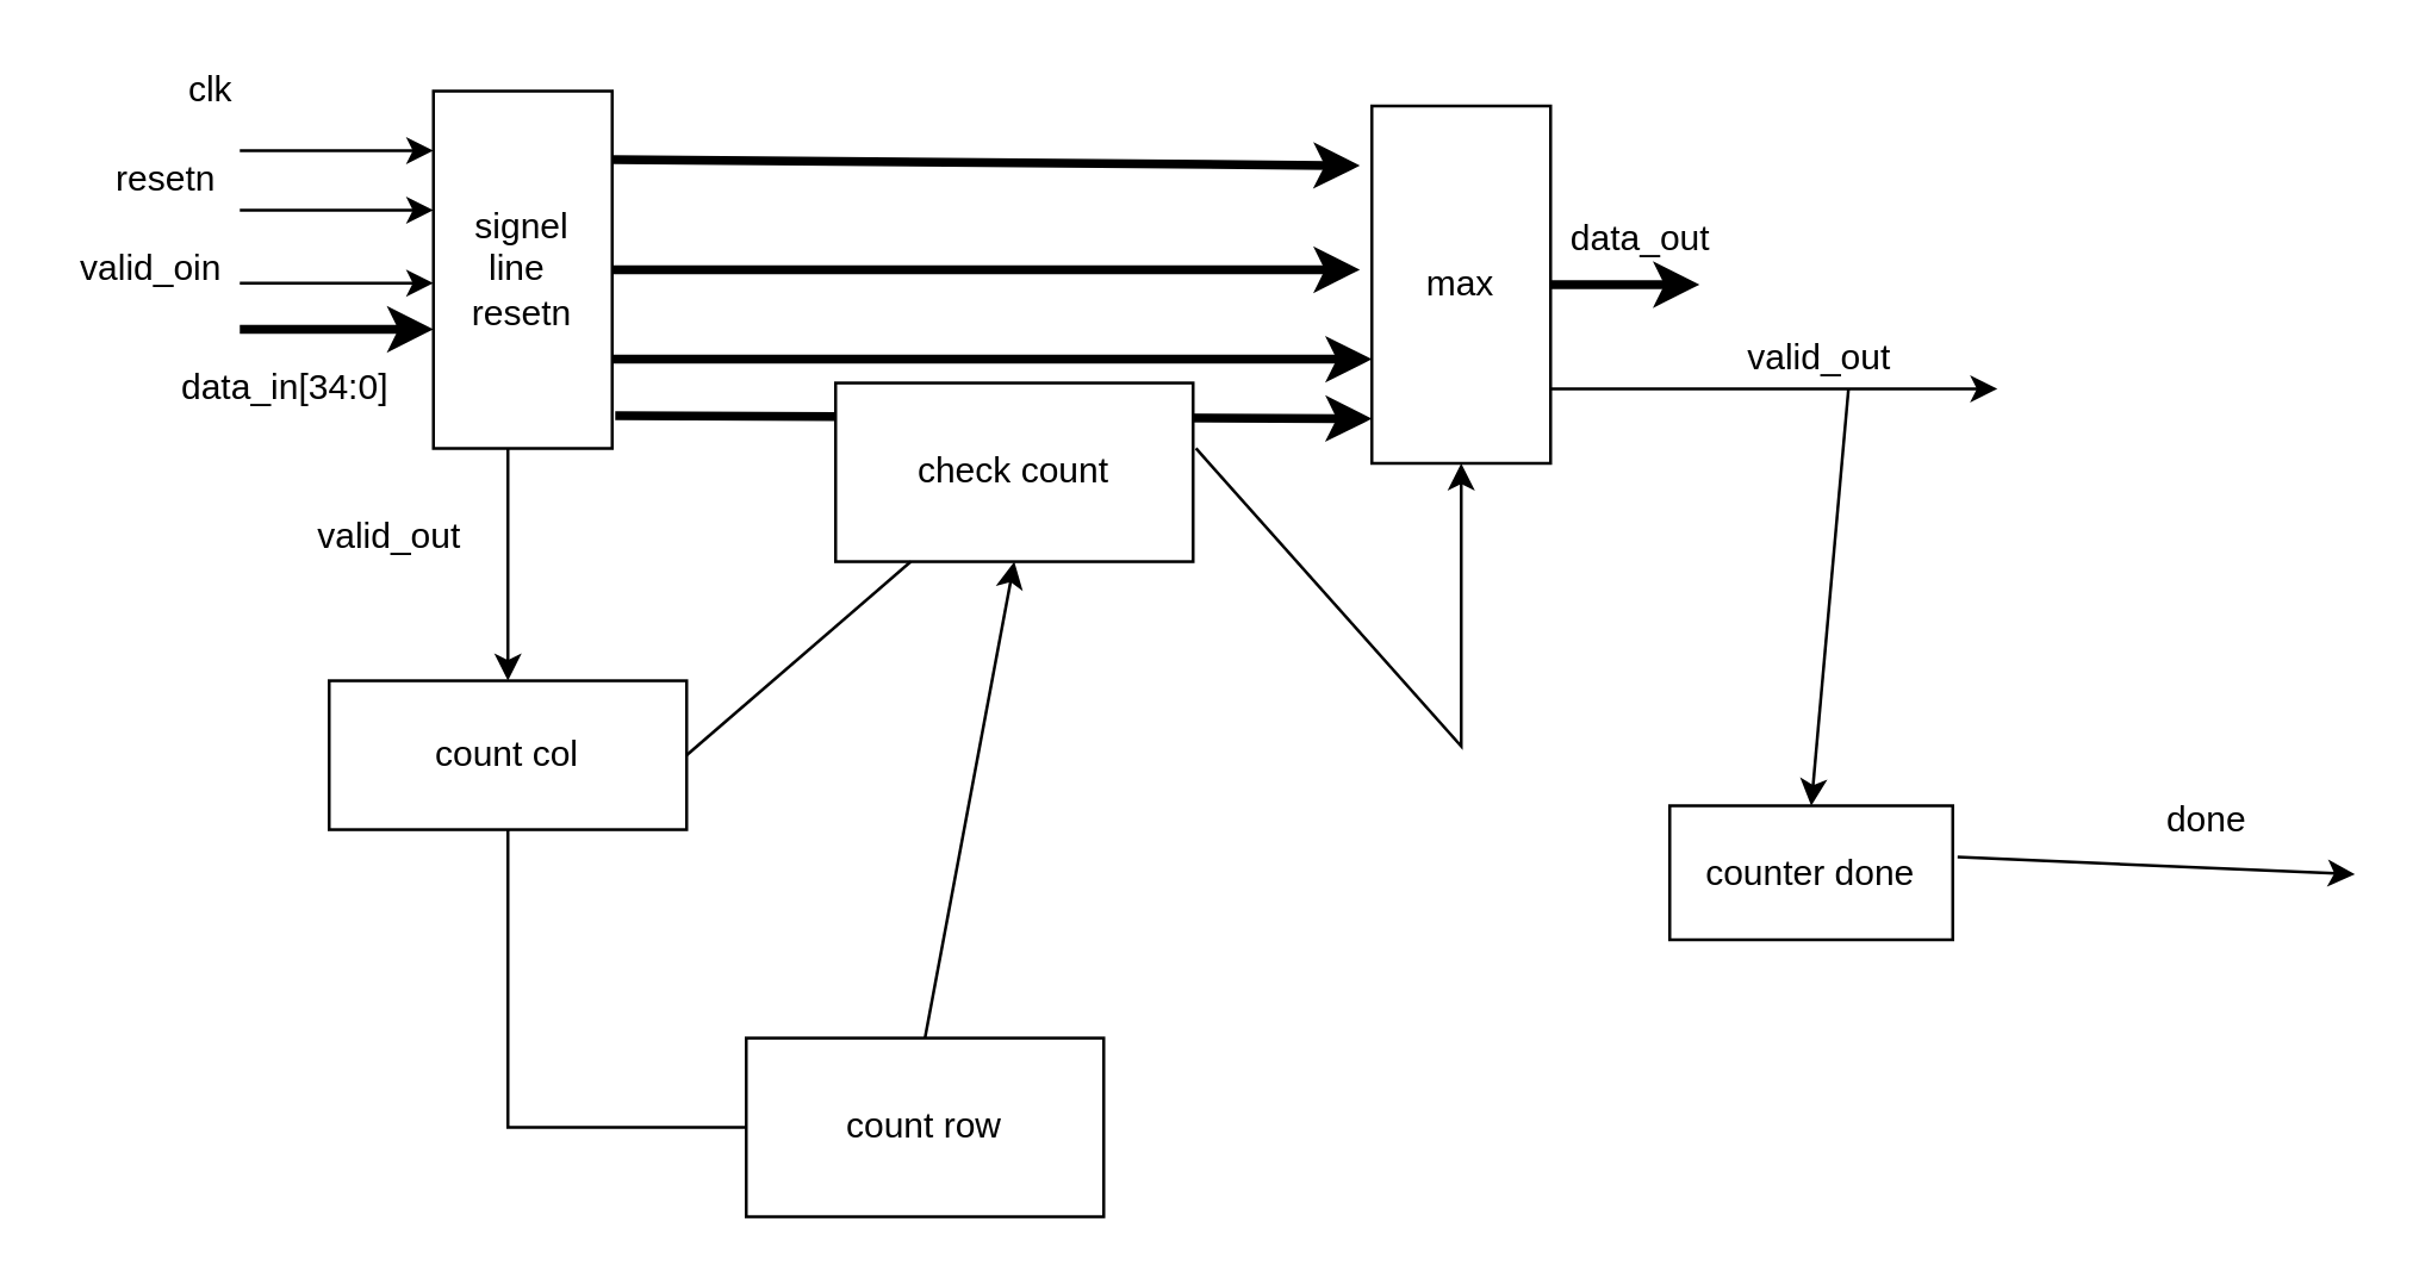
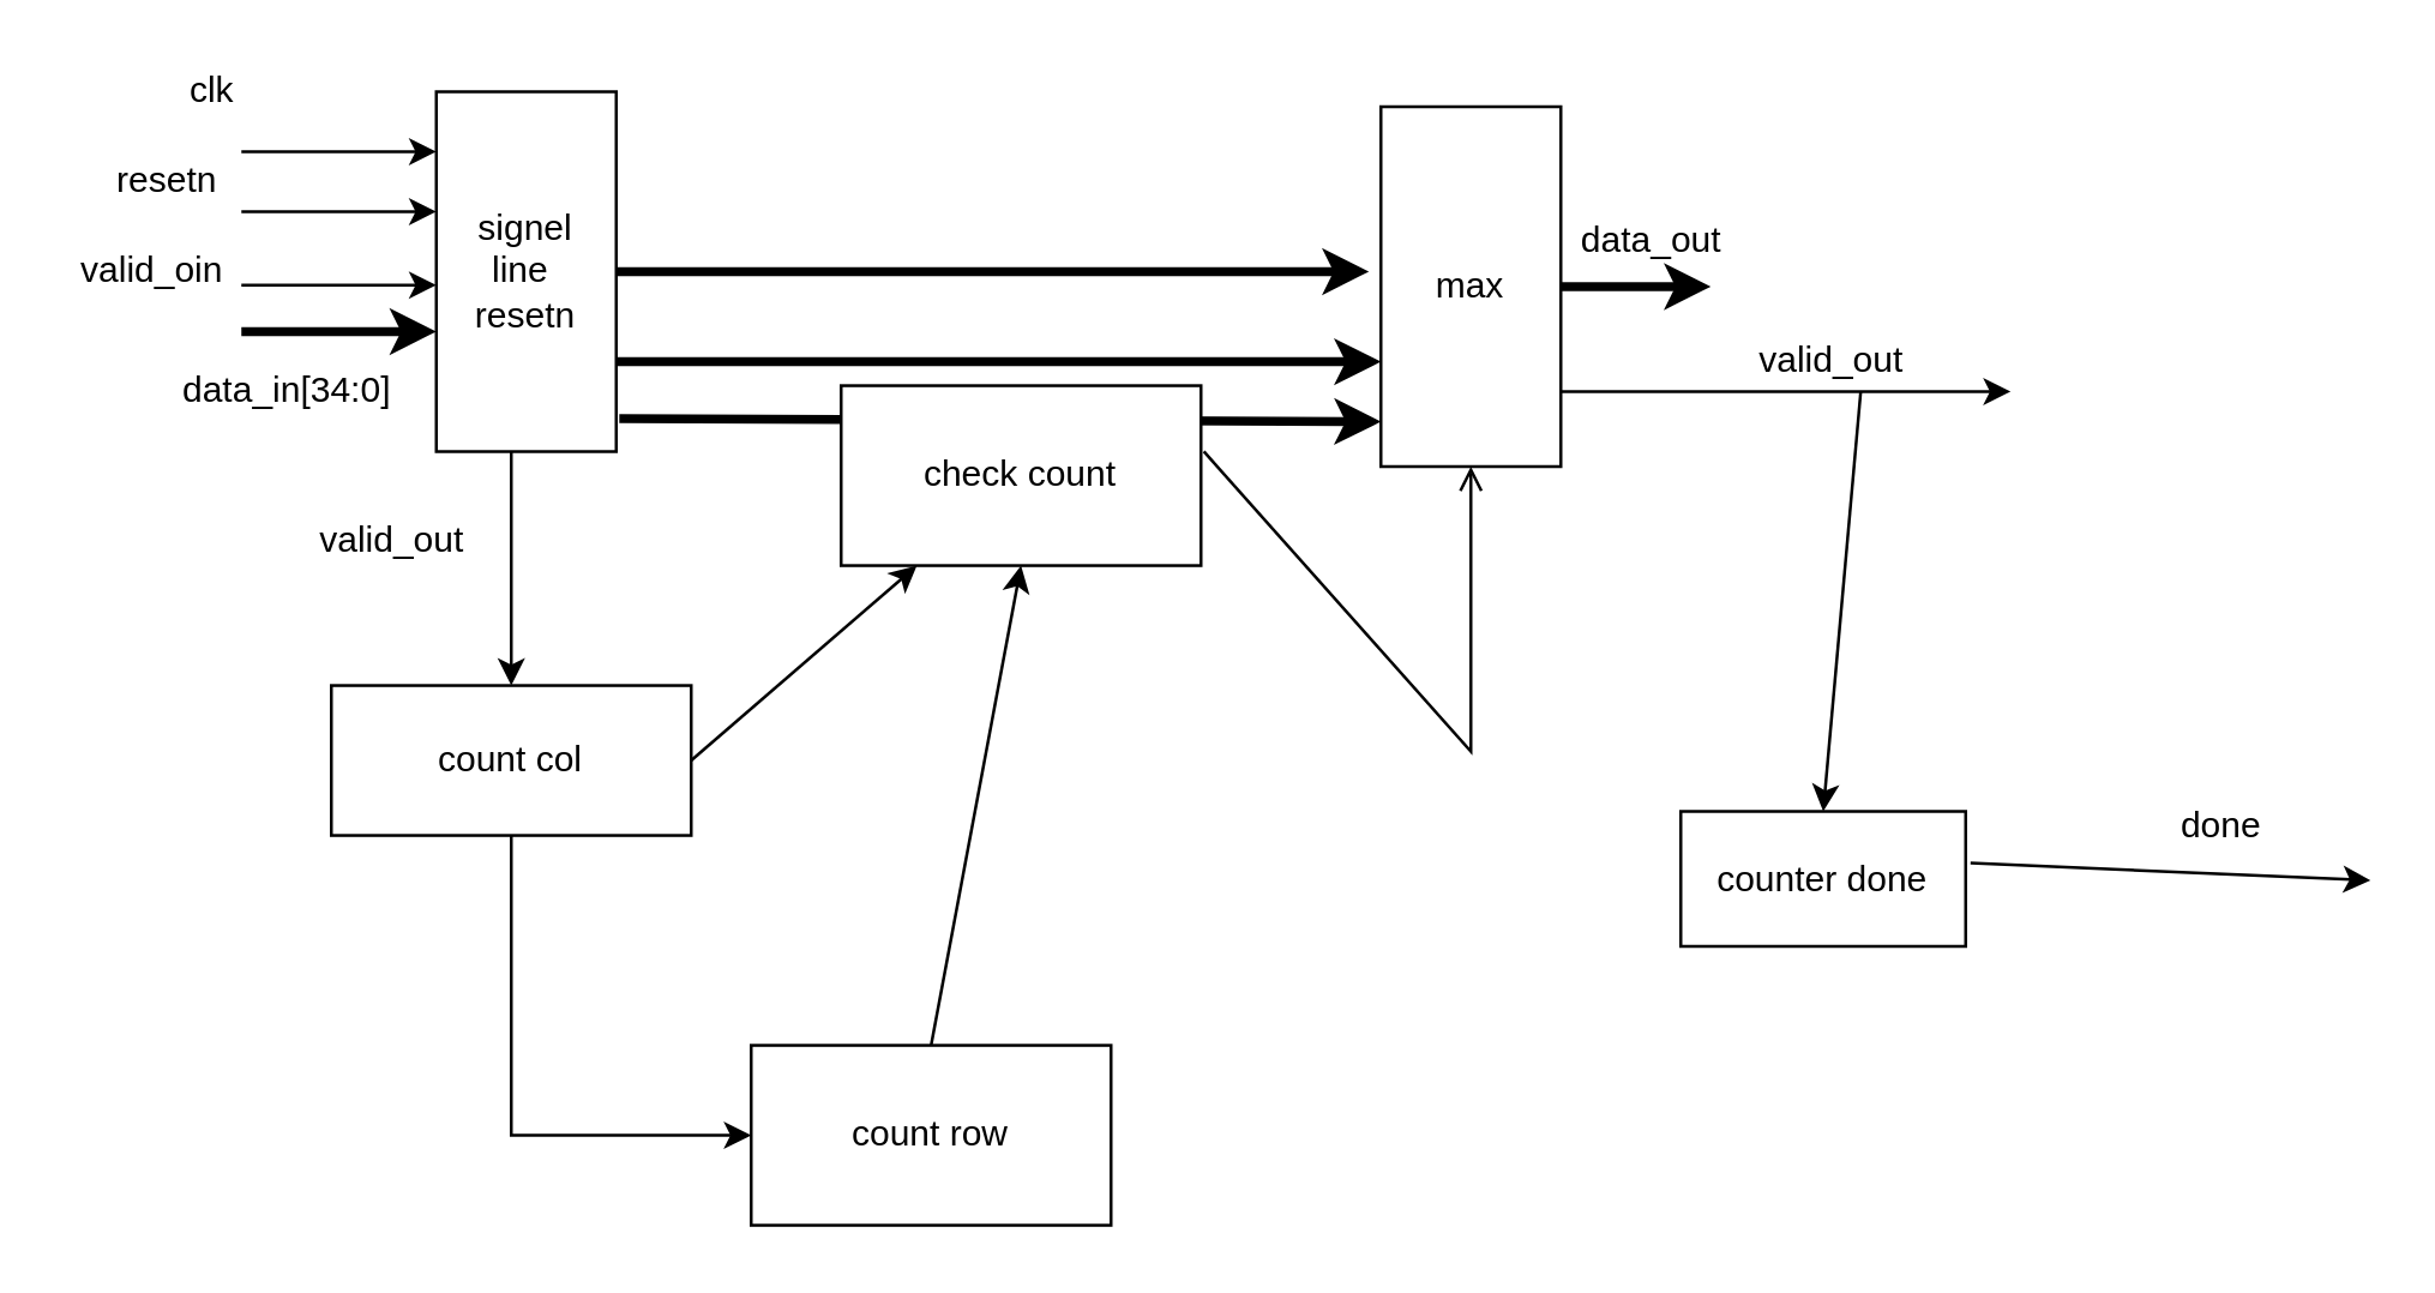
  <mxCell id="0" />
  <mxCell id="1" parent="0" />
  <mxCell id="2" value="max" style="rounded=0;whiteSpace=wrap;html=1;direction=south;" parent="1" vertex="1"><mxGeometry x="460" y="35" width="60" height="120" as="geometry" /></mxCell>
- <mxCell id="3" value="" style="endArrow=classic;html=1;rounded=0;entryX=0.167;entryY=1.067;entryDx=0;entryDy=0;entryPerimeter=0;exitX=0.192;exitY=0;exitDx=0;exitDy=0;exitPerimeter=0;strokeWidth=3;" parent="1" target="2" edge="1" source="23"><mxGeometry width="50" height="50" relative="1" as="geometry"><mxPoint x="410" y="55" as="sourcePoint" /><mxPoint x="110" y="260" as="targetPoint" /></mxGeometry></mxCell>
  <mxCell id="4" value="" style="endArrow=classic;html=1;rounded=0;exitX=0.5;exitY=0;exitDx=0;exitDy=0;strokeWidth=3;" parent="1" edge="1" source="23"><mxGeometry width="50" height="50" relative="1" as="geometry"><mxPoint x="410" y="94.5" as="sourcePoint" /><mxPoint x="456" y="90" as="targetPoint" /></mxGeometry></mxCell>
  <mxCell id="5" value="" style="endArrow=classic;html=1;rounded=0;entryX=0.167;entryY=1.067;entryDx=0;entryDy=0;entryPerimeter=0;exitX=0.75;exitY=0;exitDx=0;exitDy=0;strokeWidth=3;" parent="1" edge="1" source="23"><mxGeometry width="50" height="50" relative="1" as="geometry"><mxPoint x="414.02" y="120" as="sourcePoint" /><mxPoint x="460" y="120.04" as="targetPoint" /></mxGeometry></mxCell>
  <mxCell id="6" value="" style="endArrow=classic;html=1;rounded=0;entryX=0.167;entryY=1.067;entryDx=0;entryDy=0;entryPerimeter=0;exitX=0.908;exitY=-0.017;exitDx=0;exitDy=0;exitPerimeter=0;strokeWidth=3;" parent="1" edge="1" source="23"><mxGeometry width="50" height="50" relative="1" as="geometry"><mxPoint x="414.02" y="140" as="sourcePoint" /><mxPoint x="460" y="140.04" as="targetPoint" /></mxGeometry></mxCell>
  <mxCell id="7" value="" style="endArrow=classic;html=1;rounded=0;exitX=0.5;exitY=0;exitDx=0;exitDy=0;strokeWidth=3;" parent="1" source="2" edge="1"><mxGeometry width="50" height="50" relative="1" as="geometry"><mxPoint x="170" y="310" as="sourcePoint" /><mxPoint x="570" y="95" as="targetPoint" /></mxGeometry></mxCell>
  <mxCell id="8" value="data_out" style="text;html=1;align=center;verticalAlign=middle;resizable=0;points=[];autosize=1;strokeColor=none;fillColor=none;" parent="1" vertex="1"><mxGeometry x="520" y="70" width="60" height="20" as="geometry" /></mxCell>
  <mxCell id="9" value="counter done" style="rounded=0;whiteSpace=wrap;html=1;" parent="1" vertex="1"><mxGeometry x="560" y="270" width="95" height="45" as="geometry" /></mxCell>
  <mxCell id="10" value="" style="endArrow=classic;html=1;rounded=0;" parent="1" edge="1"><mxGeometry width="50" height="50" relative="1" as="geometry"><mxPoint x="520" y="130" as="sourcePoint" /><mxPoint x="670" y="130" as="targetPoint" /></mxGeometry></mxCell>
  <mxCell id="11" value="" style="endArrow=classic;html=1;rounded=0;entryX=0.5;entryY=0;entryDx=0;entryDy=0;" parent="1" target="9" edge="1"><mxGeometry width="50" height="50" relative="1" as="geometry"><mxPoint x="620" y="130" as="sourcePoint" /><mxPoint x="220" y="260" as="targetPoint" /></mxGeometry></mxCell>
  <mxCell id="12" value="" style="endArrow=classic;html=1;rounded=0;exitX=1.017;exitY=0.383;exitDx=0;exitDy=0;exitPerimeter=0;" parent="1" source="9" edge="1"><mxGeometry width="50" height="50" relative="1" as="geometry"><mxPoint x="170" y="310" as="sourcePoint" /><mxPoint x="790" y="293" as="targetPoint" /></mxGeometry></mxCell>
  <mxCell id="13" value="done" style="text;html=1;align=center;verticalAlign=middle;resizable=0;points=[];autosize=1;strokeColor=none;fillColor=none;" parent="1" vertex="1"><mxGeometry x="720" y="265" width="40" height="20" as="geometry" /></mxCell>
  <mxCell id="14" value="" style="endArrow=classic;html=1;rounded=0;entryX=0.5;entryY=0;entryDx=0;entryDy=0;" parent="1" target="16" edge="1"><mxGeometry width="50" height="50" relative="1" as="geometry"><mxPoint x="170" y="150" as="sourcePoint" /><mxPoint x="600" y="128.02" as="targetPoint" /></mxGeometry></mxCell>
  <mxCell id="15" value="valid_out" style="text;html=1;align=center;verticalAlign=middle;resizable=0;points=[];autosize=1;strokeColor=none;fillColor=none;" parent="1" vertex="1"><mxGeometry x="100" y="170" width="60" height="20" as="geometry" /></mxCell>
  <mxCell id="16" value="count col" style="whiteSpace=wrap;html=1;" parent="1" vertex="1"><mxGeometry x="110" y="228.02" width="120" height="50" as="geometry" /></mxCell>
  <mxCell id="17" value="count row" style="whiteSpace=wrap;html=1;" parent="1" vertex="1"><mxGeometry x="250" y="348.02" width="120" height="60" as="geometry" /></mxCell>
  <mxCell id="18" value="check count" style="whiteSpace=wrap;html=1;" parent="1" vertex="1"><mxGeometry x="280" y="128.02" width="120" height="60" as="geometry" /></mxCell>
- <mxCell id="19" value="" style="endArrow=none;html=1;rounded=0;exitX=0.5;exitY=1;exitDx=0;exitDy=0;entryX=0;entryY=0.5;entryDx=0;entryDy=0;" parent="1" source="16" target="17" edge="1"><mxGeometry width="50" height="50" relative="1" as="geometry"><mxPoint x="300" y="238.02" as="sourcePoint" /><mxPoint x="350" y="188.02" as="targetPoint" /><Array as="points"><mxPoint x="170" y="378.02" /></Array></mxGeometry></mxCell>
- <mxCell id="20" value="" style="endArrow=none;html=1;rounded=0;exitX=1;exitY=0.5;exitDx=0;exitDy=0;" parent="1" source="16" target="18" edge="1"><mxGeometry width="50" height="50" relative="1" as="geometry"><mxPoint x="300" y="238.02" as="sourcePoint" /><mxPoint x="350" y="188.02" as="targetPoint" /></mxGeometry></mxCell>
+ <mxCell id="19" value="" style="endArrow=classic;html=1;rounded=0;exitX=0.5;exitY=1;exitDx=0;exitDy=0;entryX=0;entryY=0.5;entryDx=0;entryDy=0;" parent="1" source="16" target="17" edge="1"><mxGeometry width="50" height="50" relative="1" as="geometry"><mxPoint x="300" y="238.02" as="sourcePoint" /><mxPoint x="350" y="188.02" as="targetPoint" /><Array as="points"><mxPoint x="170" y="378.02" /></Array></mxGeometry></mxCell>
+ <mxCell id="20" value="" style="endArrow=classic;html=1;rounded=0;exitX=1;exitY=0.5;exitDx=0;exitDy=0;" parent="1" source="16" target="18" edge="1"><mxGeometry width="50" height="50" relative="1" as="geometry"><mxPoint x="300" y="238.02" as="sourcePoint" /><mxPoint x="350" y="188.02" as="targetPoint" /></mxGeometry></mxCell>
  <mxCell id="21" value="" style="endArrow=classic;html=1;rounded=0;entryX=0.5;entryY=1;entryDx=0;entryDy=0;exitX=0.5;exitY=0;exitDx=0;exitDy=0;" parent="1" source="17" target="18" edge="1"><mxGeometry width="50" height="50" relative="1" as="geometry"><mxPoint x="340" y="340" as="sourcePoint" /><mxPoint x="350" y="188.02" as="targetPoint" /></mxGeometry></mxCell>
- <mxCell id="22" value="" style="endArrow=classic;html=1;rounded=0;entryX=1;entryY=0.5;entryDx=0;entryDy=0;exitX=1.008;exitY=0.366;exitDx=0;exitDy=0;exitPerimeter=0;" parent="1" target="2" edge="1" source="18"><mxGeometry width="50" height="50" relative="1" as="geometry"><mxPoint x="400" y="430" as="sourcePoint" /><mxPoint x="270" y="380" as="targetPoint" /><Array as="points"><mxPoint x="490" y="250" /></Array></mxGeometry></mxCell>
+ <mxCell id="22" value="" style="endArrow=open;html=1;rounded=0;entryX=1;entryY=0.5;entryDx=0;entryDy=0;exitX=1.008;exitY=0.366;exitDx=0;exitDy=0;exitPerimeter=0;" parent="1" target="2" edge="1" source="18"><mxGeometry width="50" height="50" relative="1" as="geometry"><mxPoint x="400" y="430" as="sourcePoint" /><mxPoint x="270" y="380" as="targetPoint" /><Array as="points"><mxPoint x="490" y="250" /></Array></mxGeometry></mxCell>
  <mxCell id="23" value="signel&lt;br&gt;line&amp;nbsp; resetn" style="rounded=0;whiteSpace=wrap;html=1;direction=south;" vertex="1" parent="1"><mxGeometry x="145" y="30" width="60" height="120" as="geometry" /></mxCell>
  <mxCell id="24" value="" style="endArrow=classic;html=1;rounded=0;" edge="1" parent="1"><mxGeometry width="50" height="50" relative="1" as="geometry"><mxPoint x="80" y="50" as="sourcePoint" /><mxPoint x="145" y="50" as="targetPoint" /></mxGeometry></mxCell>
  <mxCell id="25" value="" style="endArrow=classic;html=1;rounded=0;" edge="1" parent="1"><mxGeometry width="50" height="50" relative="1" as="geometry"><mxPoint x="80" y="70" as="sourcePoint" /><mxPoint x="145" y="70" as="targetPoint" /></mxGeometry></mxCell>
  <mxCell id="26" value="" style="endArrow=classic;html=1;rounded=0;" edge="1" parent="1"><mxGeometry width="50" height="50" relative="1" as="geometry"><mxPoint x="80" y="94.5" as="sourcePoint" /><mxPoint x="145" y="94.5" as="targetPoint" /></mxGeometry></mxCell>
  <mxCell id="27" value="" style="endArrow=classic;html=1;rounded=0;strokeWidth=3;" edge="1" parent="1"><mxGeometry width="50" height="50" relative="1" as="geometry"><mxPoint x="80" y="110" as="sourcePoint" /><mxPoint x="145" y="110" as="targetPoint" /></mxGeometry></mxCell>
  <mxCell id="28" value="clk" style="text;html=1;align=center;verticalAlign=middle;resizable=0;points=[];autosize=1;strokeColor=none;fillColor=none;" vertex="1" parent="1"><mxGeometry x="55" y="20" width="30" height="20" as="geometry" /></mxCell>
  <mxCell id="29" value="resetn" style="text;html=1;align=center;verticalAlign=middle;resizable=0;points=[];autosize=1;strokeColor=none;fillColor=none;" vertex="1" parent="1"><mxGeometry x="30" y="50" width="50" height="20" as="geometry" /></mxCell>
  <mxCell id="30" value="valid_oin" style="text;html=1;align=center;verticalAlign=middle;resizable=0;points=[];autosize=1;strokeColor=none;fillColor=none;" vertex="1" parent="1"><mxGeometry x="20" y="80" width="60" height="20" as="geometry" /></mxCell>
  <mxCell id="31" value="data_in[34:0]" style="text;html=1;align=center;verticalAlign=middle;resizable=0;points=[];autosize=1;strokeColor=none;fillColor=none;" vertex="1" parent="1"><mxGeometry x="55" y="120" width="80" height="20" as="geometry" /></mxCell>
  <mxCell id="32" value="valid_out" style="text;html=1;align=center;verticalAlign=middle;resizable=0;points=[];autosize=1;strokeColor=none;fillColor=none;" vertex="1" parent="1"><mxGeometry x="580" y="110" width="60" height="20" as="geometry" /></mxCell>
